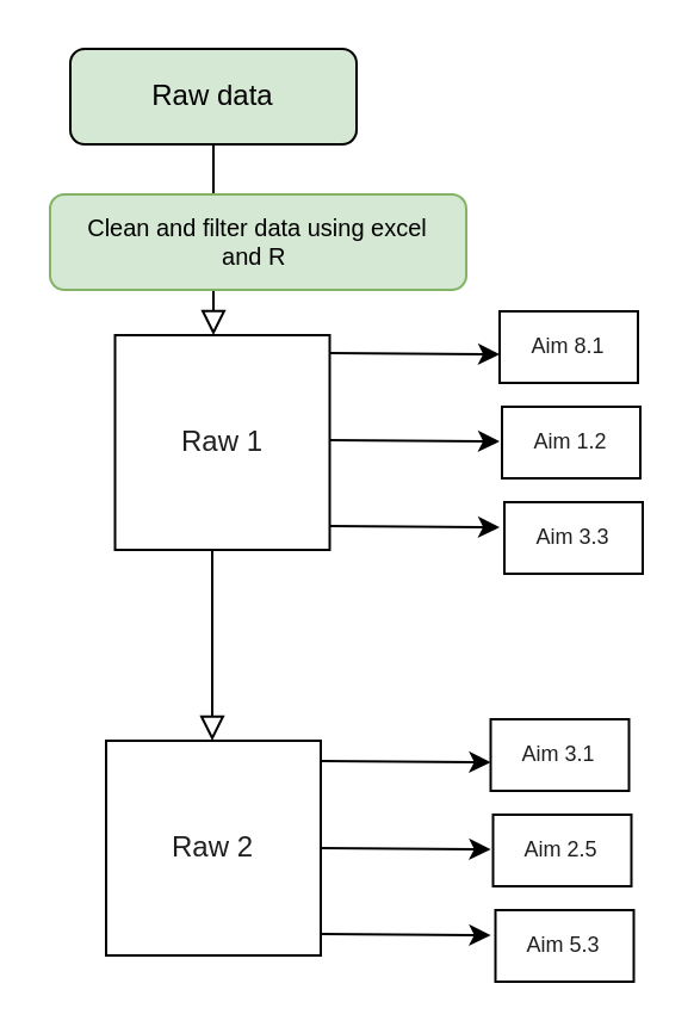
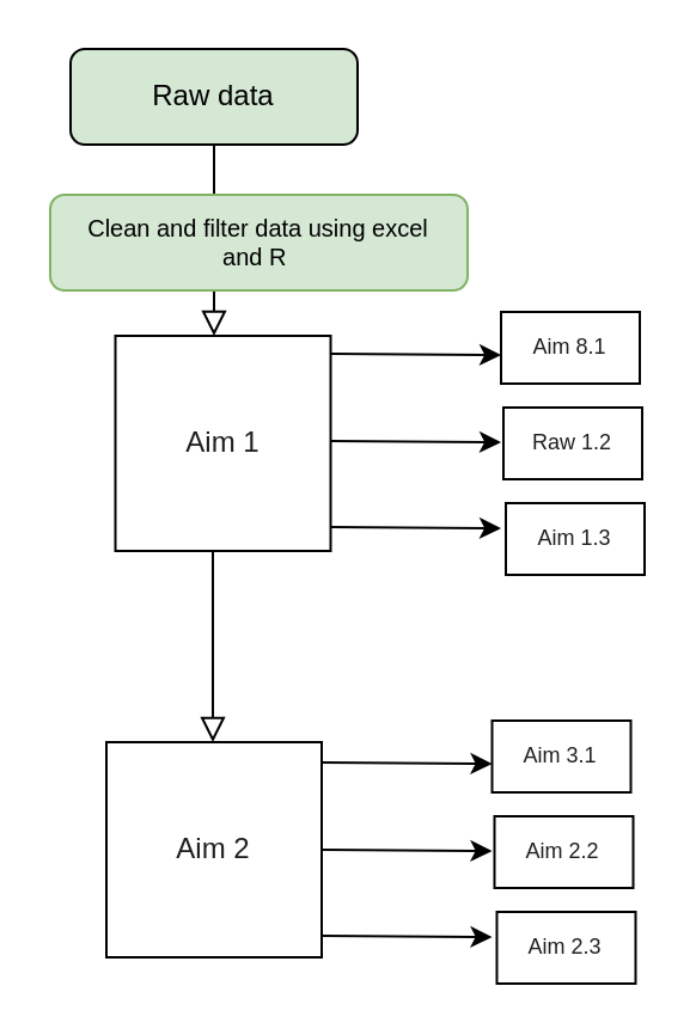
  <mxCell id="0" />
  <mxCell id="1" parent="0" />
  <mxCell id="2" value="" style="rounded=0;html=1;jettySize=auto;orthogonalLoop=1;fontSize=11;endArrow=block;endFill=0;endSize=8;strokeWidth=1;shadow=0;labelBackgroundColor=none;edgeStyle=orthogonalEdgeStyle;" parent="1" source="3" edge="1"><mxGeometry relative="1" as="geometry"><mxPoint x="89" y="140" as="targetPoint" /></mxGeometry></mxCell>
  <mxCell id="3" value="Raw data" style="rounded=1;whiteSpace=wrap;html=1;fontSize=12;glass=0;strokeWidth=1;shadow=0;fillColor=#d5e8d4;" parent="1" vertex="1"><mxGeometry x="29" y="20" width="120" height="40" as="geometry" /></mxCell>
  <mxCell id="4" value="Clean and filter data using excel &#10;and R " style="text;align=center;verticalAlign=middle;spacingLeft=4;spacingRight=4;overflow=hidden;points=[[0,0.5],[1,0.5]];portConstraint=eastwest;rotatable=0;fontSize=10;fontStyle=0;fillColor=#d5e8d4;labelBorderColor=none;rounded=1;strokeColor=#82b366;" vertex="1" parent="1"><mxGeometry x="20.5" y="81" width="174.5" height="40" as="geometry" /></mxCell>
  <mxCell id="5" value="" style="endArrow=classic;html=1;rounded=0;fontSize=9;fontColor=#1F1F1F;" edge="1" parent="1"><mxGeometry width="50" height="50" relative="1" as="geometry"><mxPoint x="137.75" y="147.5" as="sourcePoint" /><mxPoint x="209" y="148" as="targetPoint" /></mxGeometry></mxCell>
- <mxCell id="6" value="Raw 1" style="whiteSpace=wrap;html=1;aspect=fixed;fontSize=12;fontColor=#1F1F1F;fillColor=default;align=center;" vertex="1" parent="1"><mxGeometry x="47.75" y="140" width="90" height="90" as="geometry" /></mxCell>
+ <mxCell id="6" value="Aim 1" style="whiteSpace=wrap;html=1;aspect=fixed;fontSize=12;fontColor=#1F1F1F;fillColor=default;align=center;" vertex="1" parent="1"><mxGeometry x="47.75" y="140" width="90" height="90" as="geometry" /></mxCell>
  <mxCell id="7" value="Aim 8.1" style="rounded=0;whiteSpace=wrap;html=1;fontSize=9;fontColor=#1F1F1F;fillColor=default;align=center;" vertex="1" parent="1"><mxGeometry x="209" y="130" width="58" height="30" as="geometry" /></mxCell>
- <mxCell id="8" value="Aim 1.2" style="rounded=0;whiteSpace=wrap;html=1;fontSize=9;fontColor=#1F1F1F;fillColor=default;align=center;" vertex="1" parent="1"><mxGeometry x="210" y="170" width="58" height="30" as="geometry" /></mxCell>
- <mxCell id="9" value="Aim 3.3" style="rounded=0;whiteSpace=wrap;html=1;fontSize=9;fontColor=#1F1F1F;fillColor=default;align=center;" vertex="1" parent="1"><mxGeometry x="211" y="210" width="58" height="30" as="geometry" /></mxCell>
+ <mxCell id="8" value="Raw 1.2" style="rounded=0;whiteSpace=wrap;html=1;fontSize=9;fontColor=#1F1F1F;fillColor=default;align=center;" vertex="1" parent="1"><mxGeometry x="210" y="170" width="58" height="30" as="geometry" /></mxCell>
+ <mxCell id="9" value="Aim 1.3" style="rounded=0;whiteSpace=wrap;html=1;fontSize=9;fontColor=#1F1F1F;fillColor=default;align=center;" vertex="1" parent="1"><mxGeometry x="211" y="210" width="58" height="30" as="geometry" /></mxCell>
  <mxCell id="10" value="" style="rounded=0;html=1;jettySize=auto;orthogonalLoop=1;fontSize=11;endArrow=block;endFill=0;endSize=8;strokeWidth=1;shadow=0;labelBackgroundColor=none;edgeStyle=orthogonalEdgeStyle;" edge="1" parent="1"><mxGeometry relative="1" as="geometry"><mxPoint x="88.5" y="230" as="sourcePoint" /><mxPoint x="88.5" y="310" as="targetPoint" /></mxGeometry></mxCell>
  <mxCell id="11" value="" style="endArrow=classic;html=1;rounded=0;fontSize=9;fontColor=#1F1F1F;" edge="1" parent="1"><mxGeometry width="50" height="50" relative="1" as="geometry"><mxPoint x="137.75" y="184" as="sourcePoint" /><mxPoint x="209" y="184.5" as="targetPoint" /></mxGeometry></mxCell>
  <mxCell id="12" value="" style="endArrow=classic;html=1;rounded=0;fontSize=9;fontColor=#1F1F1F;" edge="1" parent="1"><mxGeometry width="50" height="50" relative="1" as="geometry"><mxPoint x="137.75" y="220" as="sourcePoint" /><mxPoint x="209" y="220.5" as="targetPoint" /></mxGeometry></mxCell>
- <mxCell id="13" value="Raw 2" style="whiteSpace=wrap;html=1;aspect=fixed;fontSize=12;fontColor=#1F1F1F;fillColor=default;align=center;" vertex="1" parent="1"><mxGeometry x="44" y="310" width="90" height="90" as="geometry" /></mxCell>
+ <mxCell id="13" value="Aim 2" style="whiteSpace=wrap;html=1;aspect=fixed;fontSize=12;fontColor=#1F1F1F;fillColor=default;align=center;" vertex="1" parent="1"><mxGeometry x="44" y="310" width="90" height="90" as="geometry" /></mxCell>
  <mxCell id="14" value="" style="endArrow=classic;html=1;rounded=0;fontSize=9;fontColor=#1F1F1F;" edge="1" parent="1"><mxGeometry width="50" height="50" relative="1" as="geometry"><mxPoint x="134" y="318.5" as="sourcePoint" /><mxPoint x="205.25" y="319" as="targetPoint" /></mxGeometry></mxCell>
  <mxCell id="15" value="Aim 3.1" style="rounded=0;whiteSpace=wrap;html=1;fontSize=9;fontColor=#1F1F1F;fillColor=default;align=center;" vertex="1" parent="1"><mxGeometry x="205.25" y="301" width="58" height="30" as="geometry" /></mxCell>
- <mxCell id="16" value="Aim 2.5" style="rounded=0;whiteSpace=wrap;html=1;fontSize=9;fontColor=#1F1F1F;fillColor=default;align=center;" vertex="1" parent="1"><mxGeometry x="206.25" y="341" width="58" height="30" as="geometry" /></mxCell>
- <mxCell id="17" value="Aim 5.3" style="rounded=0;whiteSpace=wrap;html=1;fontSize=9;fontColor=#1F1F1F;fillColor=default;align=center;" vertex="1" parent="1"><mxGeometry x="207.25" y="381" width="58" height="30" as="geometry" /></mxCell>
+ <mxCell id="16" value="Aim 2.2" style="rounded=0;whiteSpace=wrap;html=1;fontSize=9;fontColor=#1F1F1F;fillColor=default;align=center;" vertex="1" parent="1"><mxGeometry x="206.25" y="341" width="58" height="30" as="geometry" /></mxCell>
+ <mxCell id="17" value="Aim 2.3" style="rounded=0;whiteSpace=wrap;html=1;fontSize=9;fontColor=#1F1F1F;fillColor=default;align=center;" vertex="1" parent="1"><mxGeometry x="207.25" y="381" width="58" height="30" as="geometry" /></mxCell>
  <mxCell id="18" value="" style="endArrow=classic;html=1;rounded=0;fontSize=9;fontColor=#1F1F1F;" edge="1" parent="1"><mxGeometry width="50" height="50" relative="1" as="geometry"><mxPoint x="134" y="355" as="sourcePoint" /><mxPoint x="205.25" y="355.5" as="targetPoint" /></mxGeometry></mxCell>
  <mxCell id="19" value="" style="endArrow=classic;html=1;rounded=0;fontSize=9;fontColor=#1F1F1F;" edge="1" parent="1"><mxGeometry width="50" height="50" relative="1" as="geometry"><mxPoint x="134" y="391" as="sourcePoint" /><mxPoint x="205.25" y="391.5" as="targetPoint" /></mxGeometry></mxCell>
